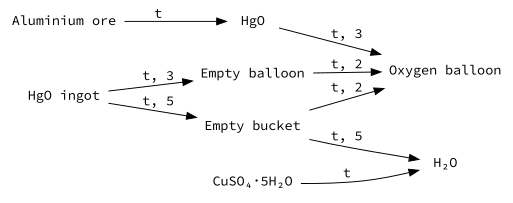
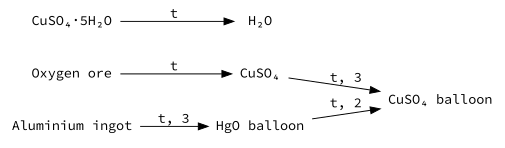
  digraph {
    fontname="Source Code Pro"
    rankdir=LR
    node [fontname="Source Code Pro" shape=none]
    edge [fontname="Source Code Pro"]
-   "Aluminium ore"
-   HgO
-   "Aluminium ingot" [label="HgO ingot"]
-   "Empty bucket"
-   "Empty balloon"
-   "Oxygen balloon"
+   "Aluminium ore" [label="Oxygen ore"]
+   HgO [label="CuSO₄"]
+   "Aluminium ingot"
+   "Empty balloon" [label="HgO balloon"]
+   "Oxygen balloon" [label="CuSO₄ balloon"]
    "H₂O"
    "CuSO₄·5H₂O"
    "Aluminium ore" -> HgO [label=t]
    HgO -> "Oxygen balloon" [label="t, 3"]
-   "Aluminium ingot" -> "Empty bucket" [label="t, 5"]
    "Aluminium ingot" -> "Empty balloon" [label="t, 3"]
-   "Empty bucket" -> "Oxygen balloon" [label="t, 2"]
-   "Empty bucket" -> "H₂O" [label="t, 5"]
    "Empty balloon" -> "Oxygen balloon" [label="t, 2"]
    "CuSO₄·5H₂O" -> "H₂O" [label=t]
  }
